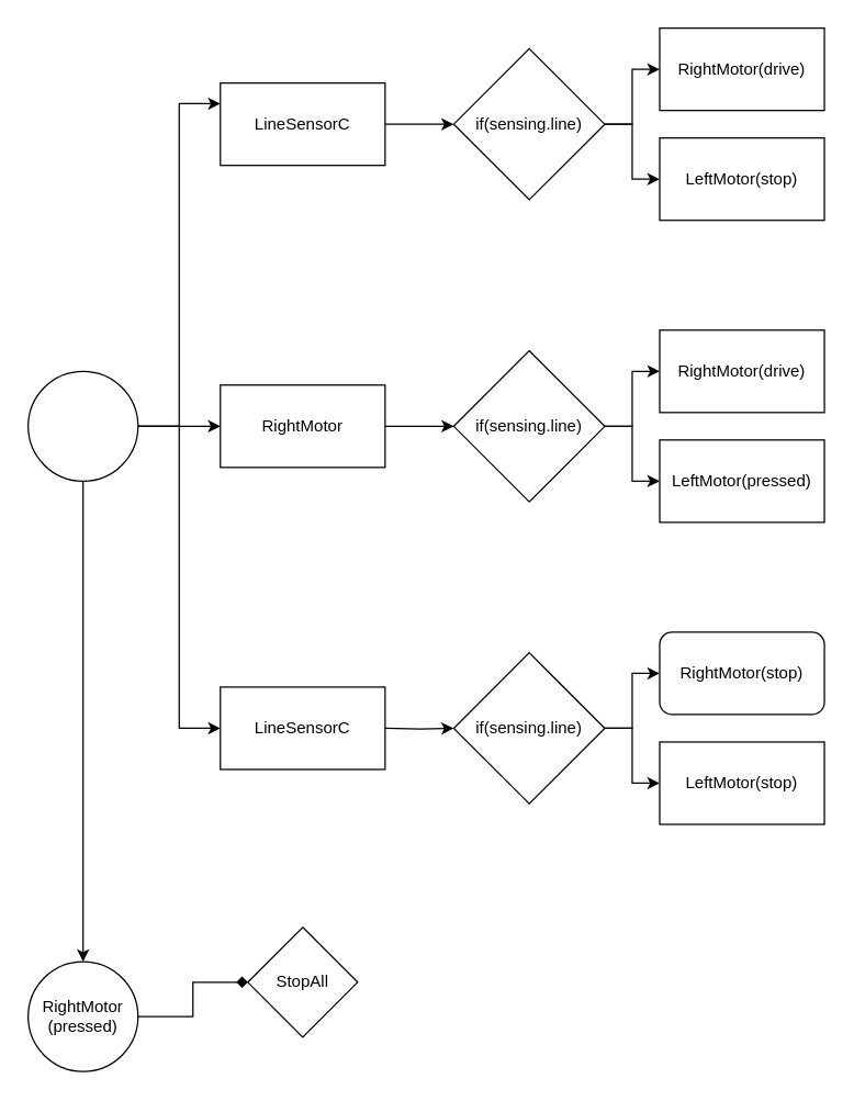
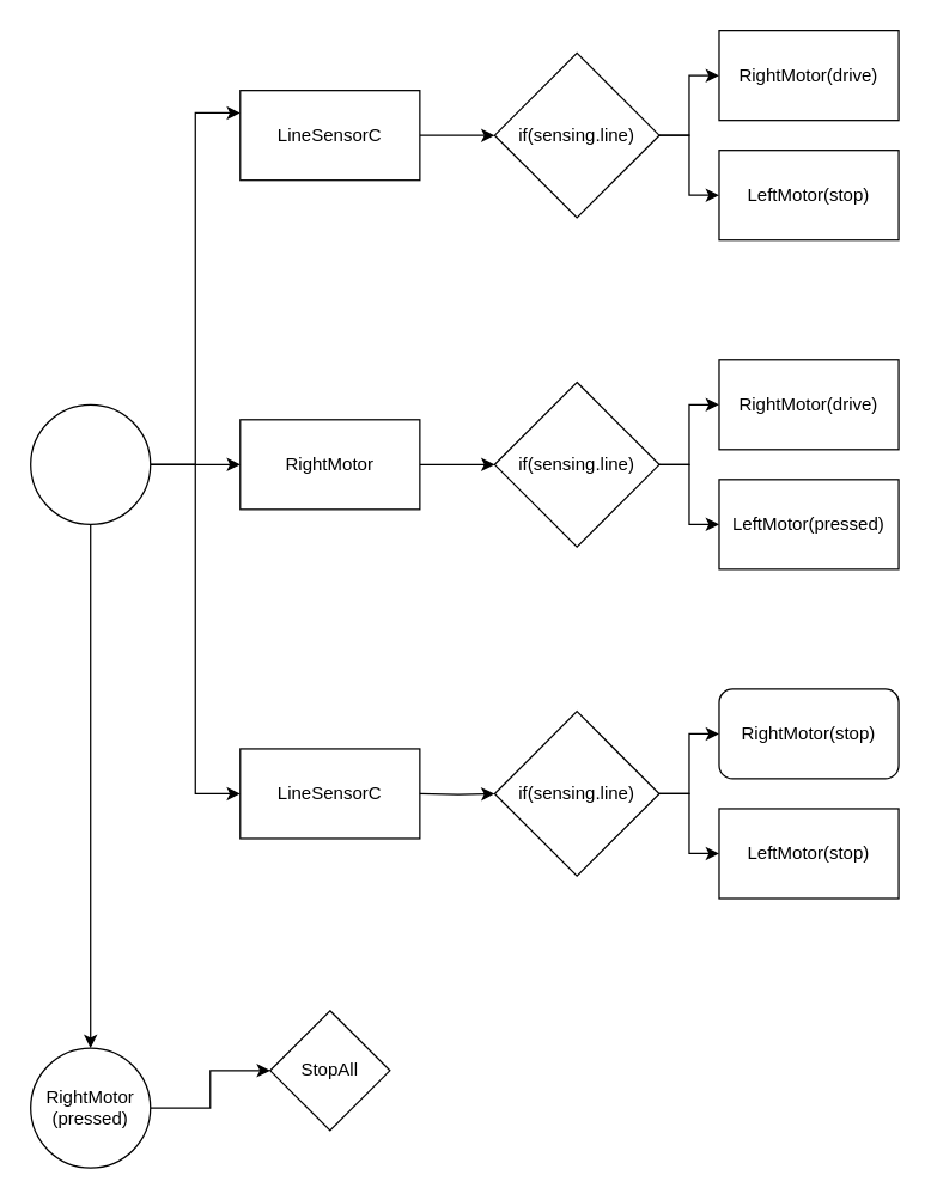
  <mxCell id="0" />
  <mxCell id="1" parent="0" />
  <mxCell id="2" value="" style="edgeStyle=orthogonalEdgeStyle;rounded=0;orthogonalLoop=1;jettySize=auto;html=1;" edge="1" parent="1" source="6" target="8"><mxGeometry relative="1" as="geometry" /></mxCell>
  <mxCell id="3" style="edgeStyle=orthogonalEdgeStyle;rounded=0;orthogonalLoop=1;jettySize=auto;html=1;entryX=0;entryY=0.25;entryDx=0;entryDy=0;" edge="1" parent="1" source="6" target="15"><mxGeometry relative="1" as="geometry" /></mxCell>
  <mxCell id="4" style="edgeStyle=orthogonalEdgeStyle;rounded=0;orthogonalLoop=1;jettySize=auto;html=1;entryX=0;entryY=0.5;entryDx=0;entryDy=0;" edge="1" parent="1" source="6" target="21"><mxGeometry relative="1" as="geometry" /></mxCell>
  <mxCell id="5" style="edgeStyle=orthogonalEdgeStyle;rounded=0;orthogonalLoop=1;jettySize=auto;html=1;" edge="1" parent="1" source="6" target="29"><mxGeometry relative="1" as="geometry" /></mxCell>
  <mxCell id="6" value="" style="ellipse;whiteSpace=wrap;html=1;aspect=fixed;" vertex="1" parent="1"><mxGeometry x="20" y="270" width="80" height="80" as="geometry" /></mxCell>
  <mxCell id="7" value="" style="edgeStyle=orthogonalEdgeStyle;rounded=0;orthogonalLoop=1;jettySize=auto;html=1;" edge="1" parent="1" source="8" target="11"><mxGeometry relative="1" as="geometry" /></mxCell>
  <mxCell id="8" value="RightMotor" style="whiteSpace=wrap;html=1;" vertex="1" parent="1"><mxGeometry x="160" y="280" width="120" height="60" as="geometry" /></mxCell>
  <mxCell id="9" value="" style="edgeStyle=orthogonalEdgeStyle;rounded=0;orthogonalLoop=1;jettySize=auto;html=1;" edge="1" parent="1" source="11" target="12"><mxGeometry relative="1" as="geometry" /></mxCell>
  <mxCell id="10" style="edgeStyle=orthogonalEdgeStyle;rounded=0;orthogonalLoop=1;jettySize=auto;html=1;" edge="1" parent="1" source="11" target="13"><mxGeometry relative="1" as="geometry" /></mxCell>
  <mxCell id="11" value="if(sensing.line)" style="rhombus;whiteSpace=wrap;html=1;" vertex="1" parent="1"><mxGeometry x="330" y="255" width="110" height="110" as="geometry" /></mxCell>
  <mxCell id="12" value="RightMotor(drive)" style="whiteSpace=wrap;html=1;" vertex="1" parent="1"><mxGeometry x="480" y="240" width="120" height="60" as="geometry" /></mxCell>
  <mxCell id="13" value="LeftMotor(pressed)" style="whiteSpace=wrap;html=1;" vertex="1" parent="1"><mxGeometry x="480" y="320" width="120" height="60" as="geometry" /></mxCell>
  <mxCell id="14" style="edgeStyle=orthogonalEdgeStyle;rounded=0;orthogonalLoop=1;jettySize=auto;html=1;" edge="1" parent="1" source="15" target="18"><mxGeometry relative="1" as="geometry" /></mxCell>
  <mxCell id="15" value="LineSensorC" style="whiteSpace=wrap;html=1;" vertex="1" parent="1"><mxGeometry x="160" y="60" width="120" height="60" as="geometry" /></mxCell>
  <mxCell id="16" value="" style="edgeStyle=orthogonalEdgeStyle;rounded=0;orthogonalLoop=1;jettySize=auto;html=1;" edge="1" parent="1" source="18" target="19"><mxGeometry relative="1" as="geometry" /></mxCell>
  <mxCell id="17" style="edgeStyle=orthogonalEdgeStyle;rounded=0;orthogonalLoop=1;jettySize=auto;html=1;" edge="1" parent="1" source="18" target="20"><mxGeometry relative="1" as="geometry" /></mxCell>
  <mxCell id="18" value="if(sensing.line)" style="rhombus;whiteSpace=wrap;html=1;" vertex="1" parent="1"><mxGeometry x="330" y="35" width="110" height="110" as="geometry" /></mxCell>
  <mxCell id="19" value="RightMotor(drive)" style="whiteSpace=wrap;html=1;" vertex="1" parent="1"><mxGeometry x="480" y="20" width="120" height="60" as="geometry" /></mxCell>
  <mxCell id="20" value="LeftMotor(stop)" style="whiteSpace=wrap;html=1;" vertex="1" parent="1"><mxGeometry x="480" y="100" width="120" height="60" as="geometry" /></mxCell>
  <mxCell id="21" value="LineSensorC" style="whiteSpace=wrap;html=1;" vertex="1" parent="1"><mxGeometry x="160" y="500" width="120" height="60" as="geometry" /></mxCell>
  <mxCell id="22" value="" style="edgeStyle=orthogonalEdgeStyle;rounded=0;orthogonalLoop=1;jettySize=auto;html=1;" edge="1" parent="1" target="25"><mxGeometry relative="1" as="geometry"><mxPoint x="280" y="530" as="sourcePoint" /></mxGeometry></mxCell>
  <mxCell id="23" value="" style="edgeStyle=orthogonalEdgeStyle;rounded=0;orthogonalLoop=1;jettySize=auto;html=1;" edge="1" parent="1" source="25" target="26"><mxGeometry relative="1" as="geometry" /></mxCell>
  <mxCell id="24" style="edgeStyle=orthogonalEdgeStyle;rounded=0;orthogonalLoop=1;jettySize=auto;html=1;" edge="1" parent="1" source="25" target="27"><mxGeometry relative="1" as="geometry" /></mxCell>
  <mxCell id="25" value="if(sensing.line)" style="rhombus;whiteSpace=wrap;html=1;" vertex="1" parent="1"><mxGeometry x="330" y="475" width="110" height="110" as="geometry" /></mxCell>
  <mxCell id="26" value="RightMotor(stop)" style="whiteSpace=wrap;html=1;rounded=1;" vertex="1" parent="1"><mxGeometry x="480" y="460" width="120" height="60" as="geometry" /></mxCell>
  <mxCell id="27" value="LeftMotor(stop)" style="whiteSpace=wrap;html=1;" vertex="1" parent="1"><mxGeometry x="480" y="540" width="120" height="60" as="geometry" /></mxCell>
- <mxCell id="28" value="" style="edgeStyle=orthogonalEdgeStyle;rounded=0;orthogonalLoop=1;jettySize=auto;html=1;endArrow=diamond;" edge="1" parent="1" source="29" target="30"><mxGeometry relative="1" as="geometry" /></mxCell>
+ <mxCell id="28" value="" style="edgeStyle=orthogonalEdgeStyle;rounded=0;orthogonalLoop=1;jettySize=auto;html=1;" edge="1" parent="1" source="29" target="30"><mxGeometry relative="1" as="geometry" /></mxCell>
  <mxCell id="29" value="RightMotor&lt;br&gt;(pressed)" style="ellipse;whiteSpace=wrap;html=1;" vertex="1" parent="1"><mxGeometry x="20" y="700" width="80" height="80" as="geometry" /></mxCell>
  <mxCell id="30" value="StopAll" style="rhombus;whiteSpace=wrap;html=1;" vertex="1" parent="1"><mxGeometry x="180" y="675" width="80" height="80" as="geometry" /></mxCell>
